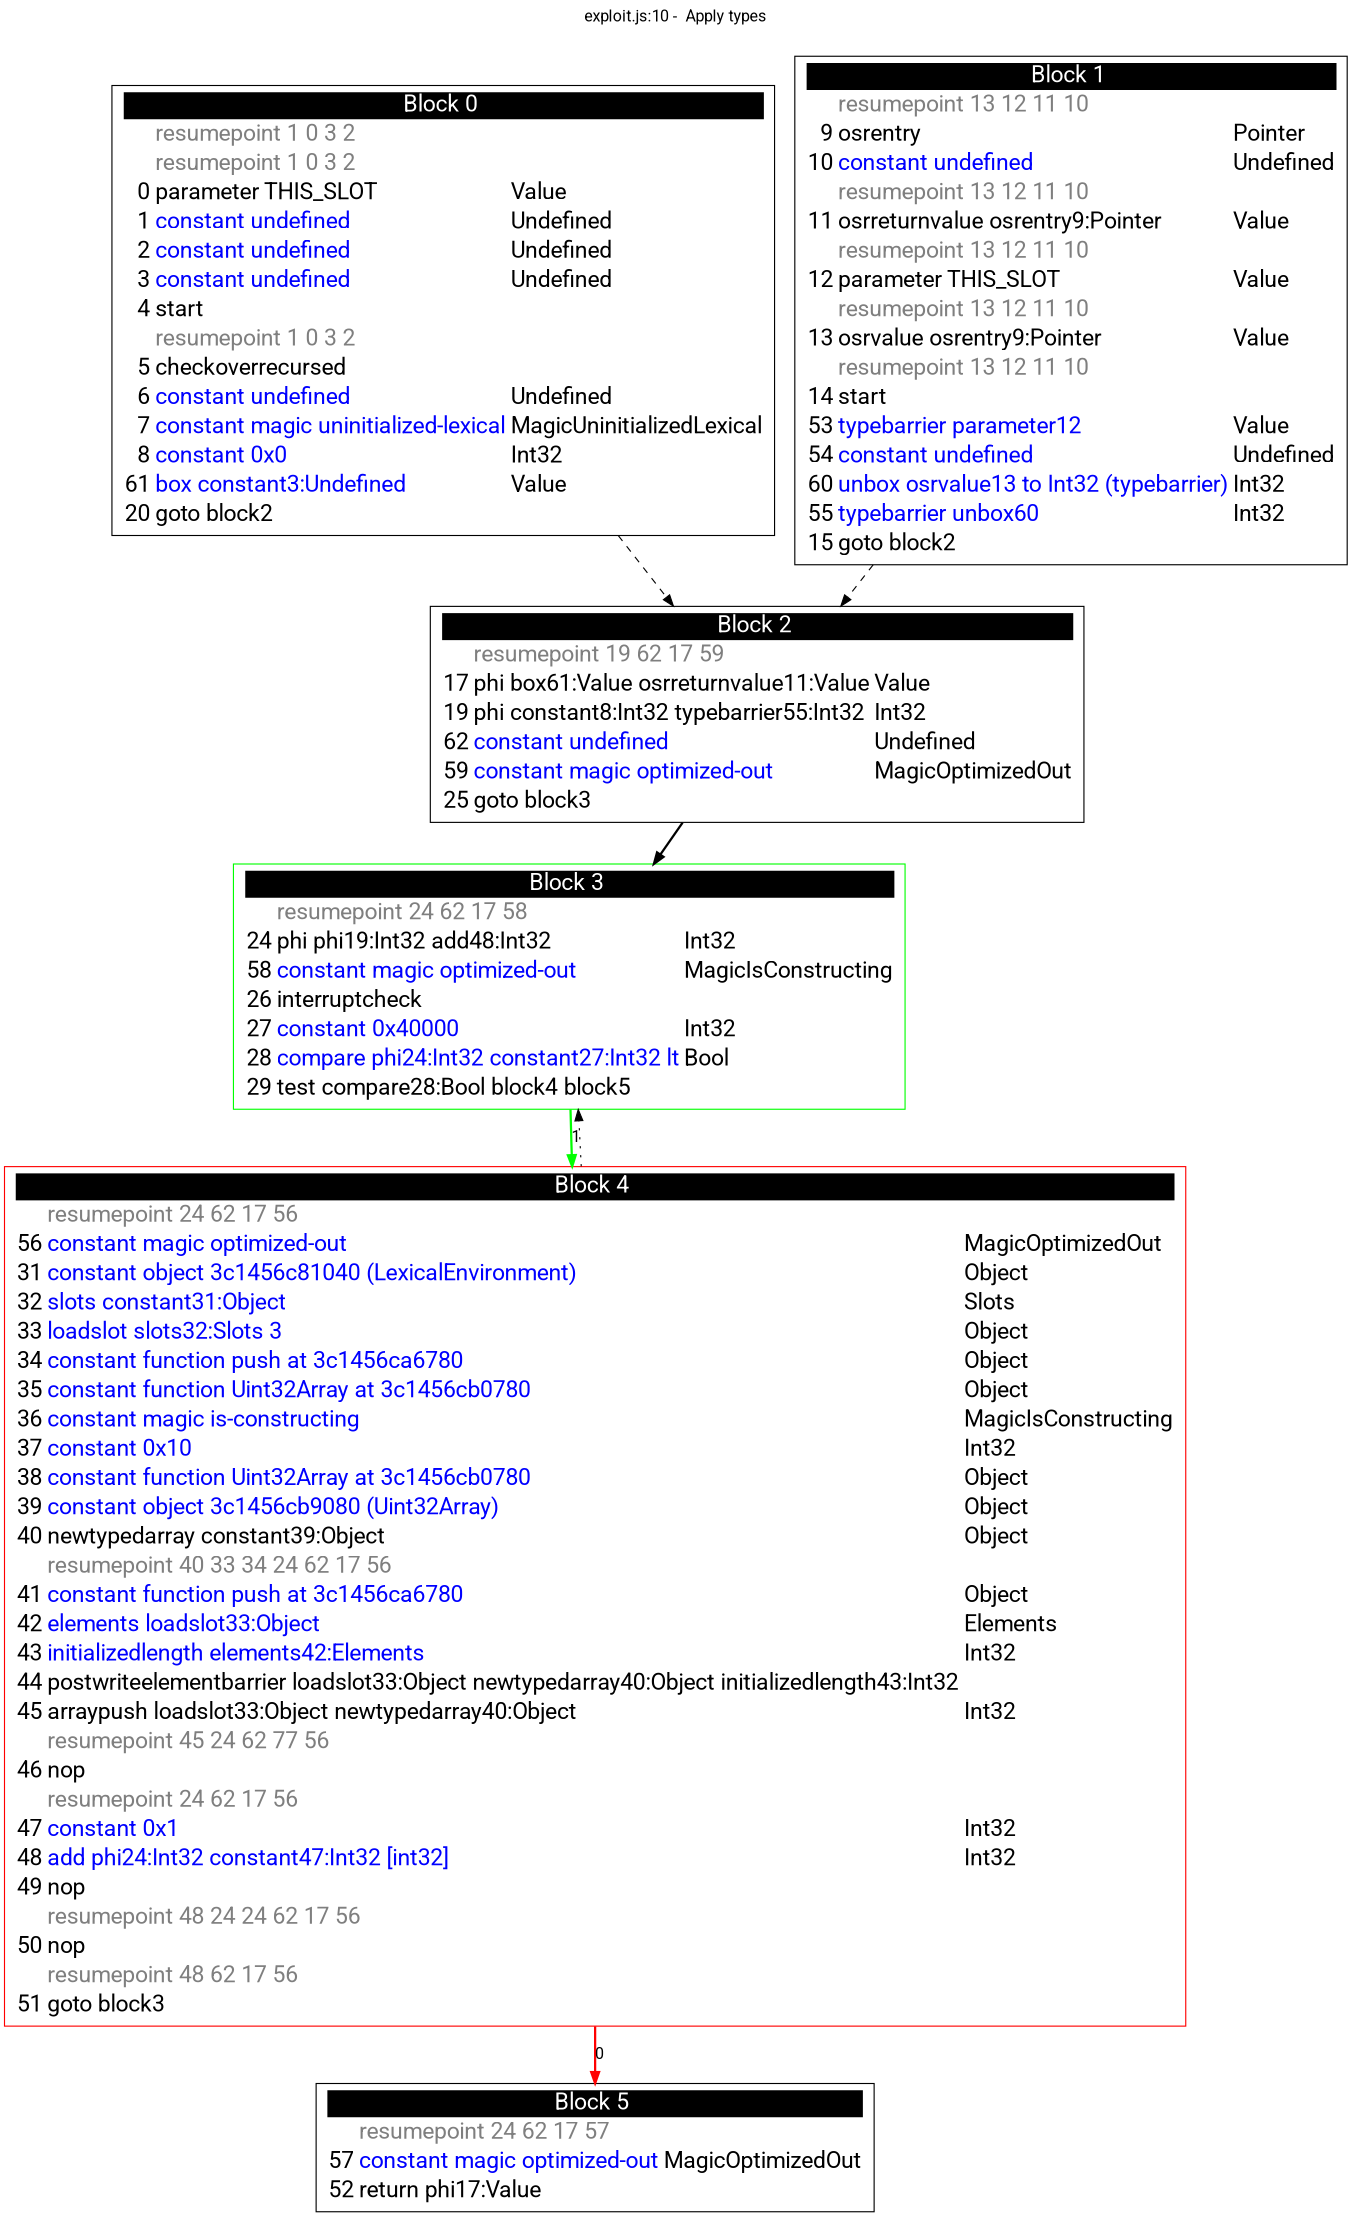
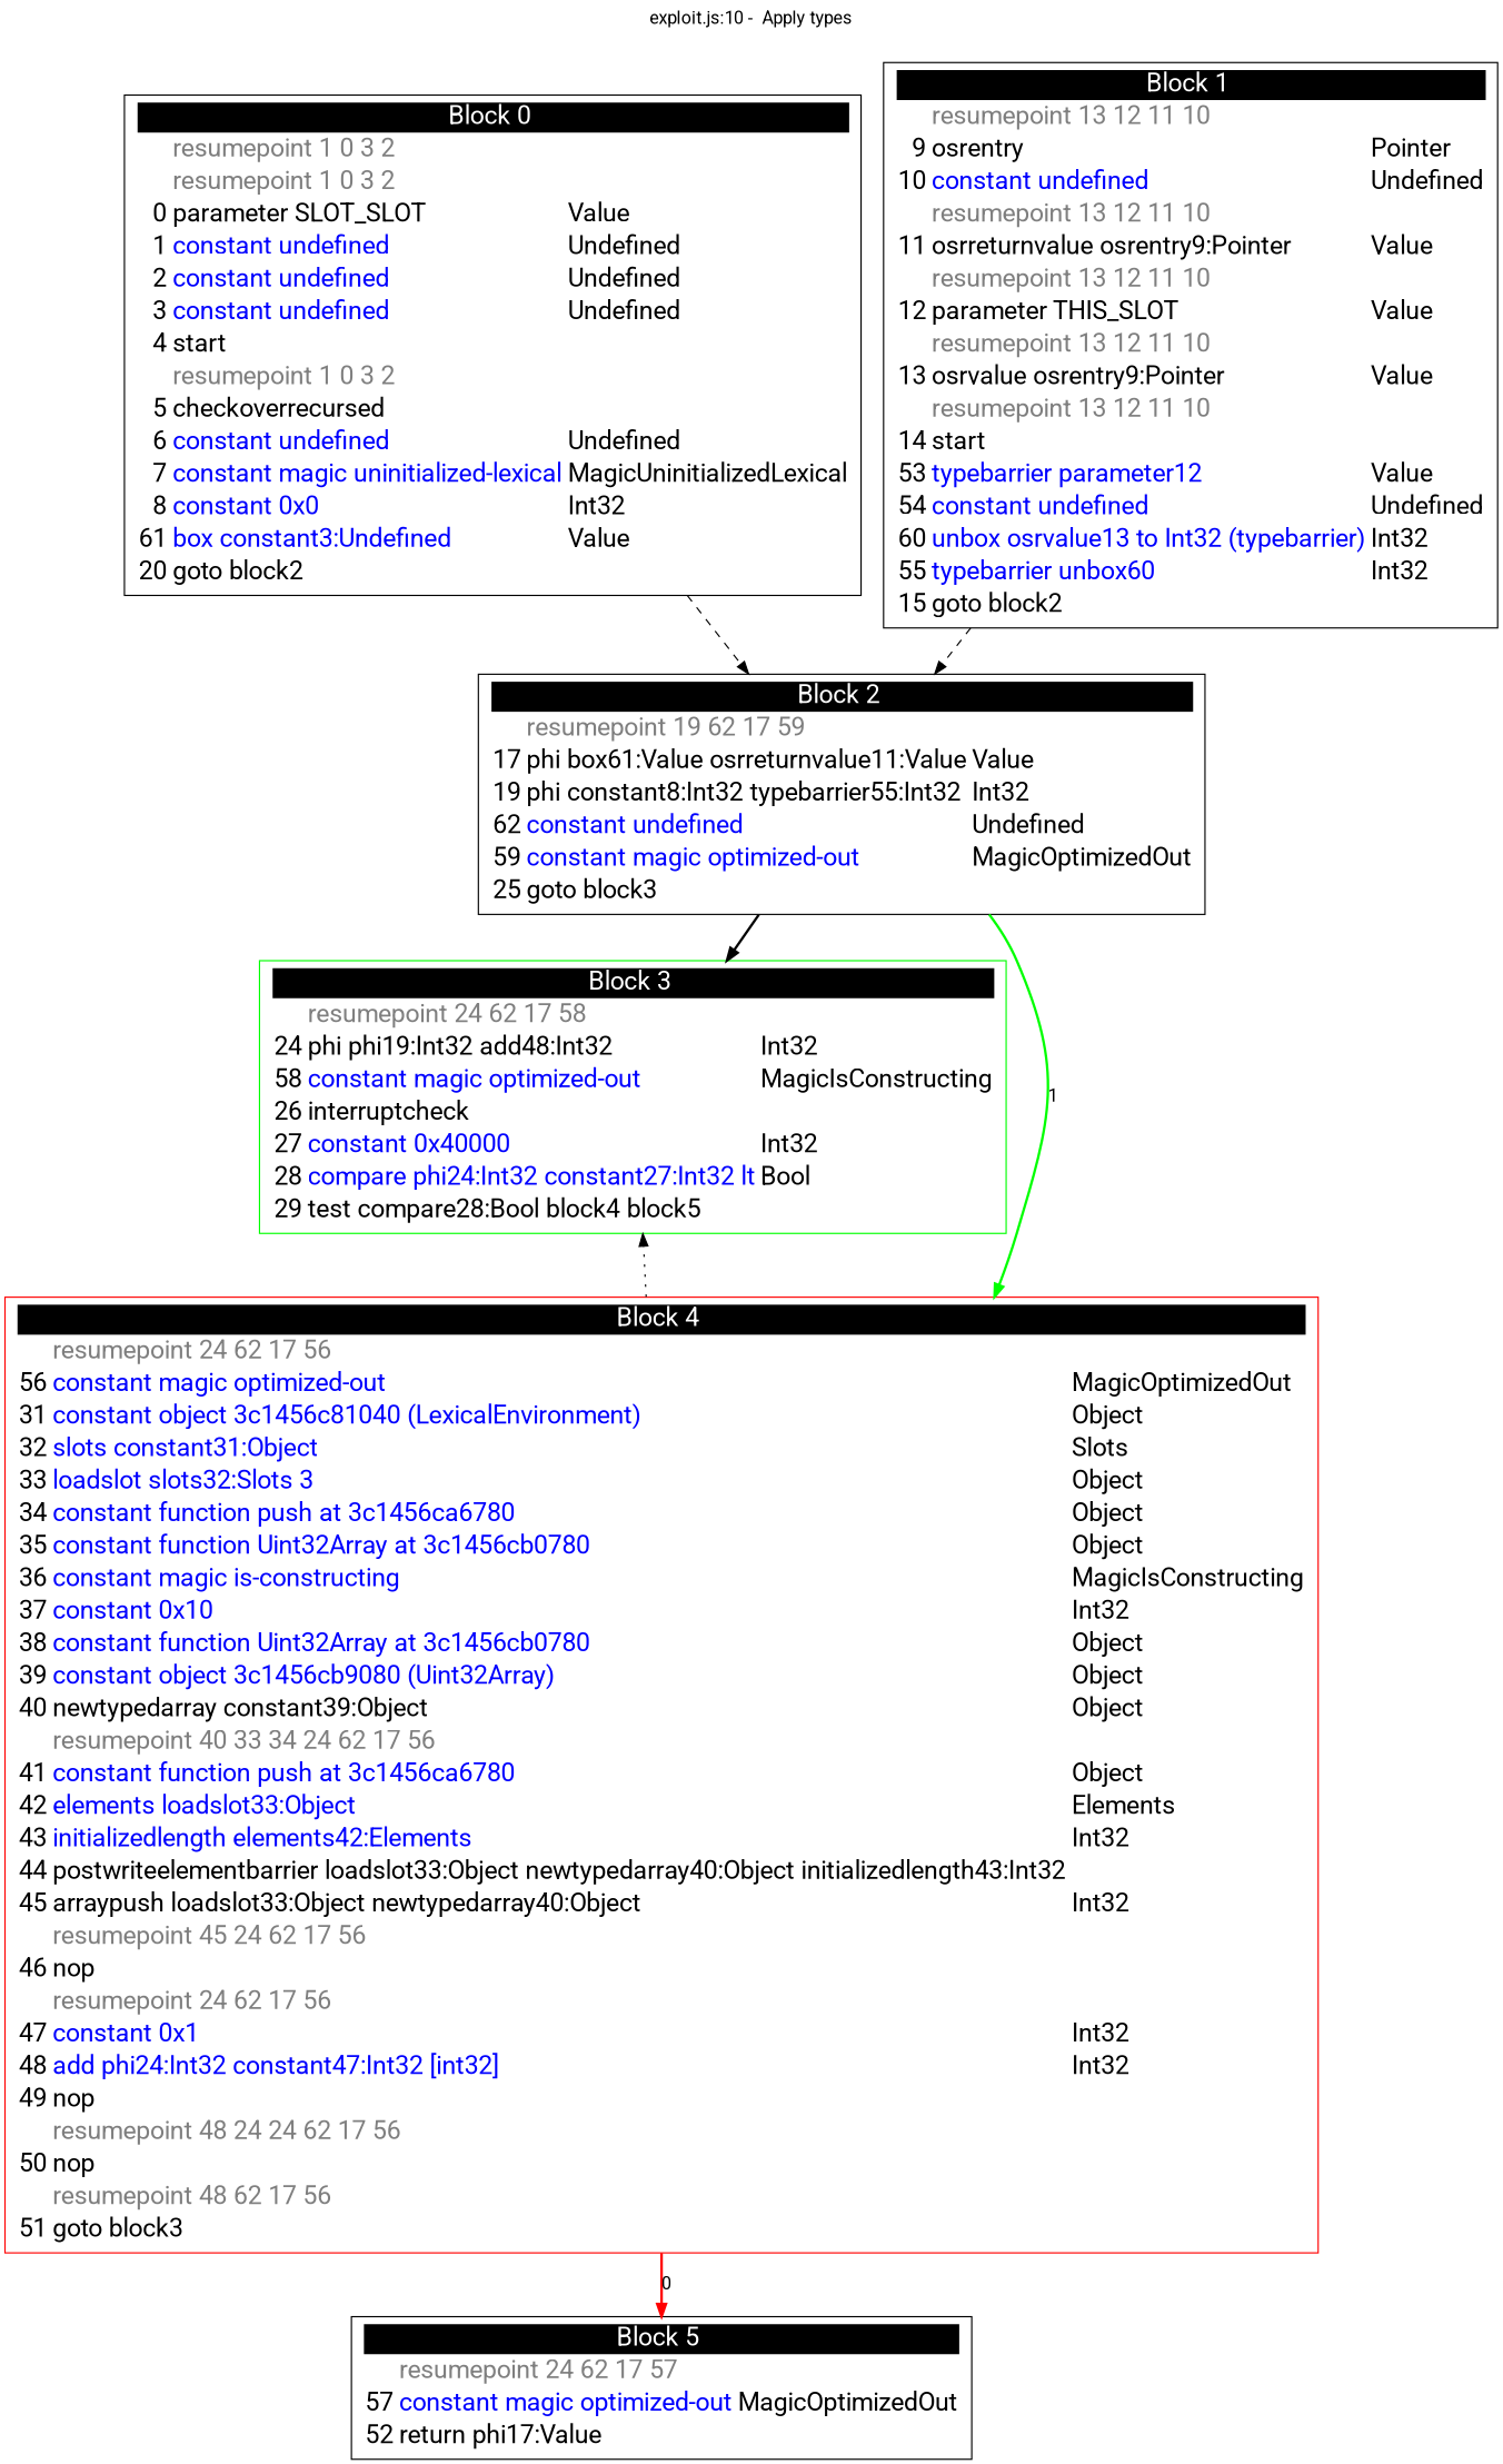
  digraph {
    fontname=Roboto
    label="exploit.js:10 -  Apply types"
    labelfontsize=30
    labelloc=t
    rankdir=TB
    splines=true
    node [fontname=Roboto fontsize=20 shape=box]
    edge [fontname=Roboto style=bold]
-   n1 [label=<<table border="0" cellborder="0" cellpadding="1"><tr><td align="center" bgcolor="black" colspan="3"><font color="white">Block 0 </font></td></tr><tr><td align="left"></td><td align="left"><font color="grey50">resumepoint 1 0 3 2 </font></td><td></td></tr><tr><td align="left"></td><td align="left"><font color="grey50">resumepoint 1 0 3 2 </font></td><td></td></tr><tr><td align="right" port="i0">0</td><td align="left">parameter THIS_SLOT</td><td align="left">Value</td></tr><tr><td align="right" port="i1">1</td><td align="left"><font color="blue">constant undefined</font></td><td align="left">Undefined</td></tr><tr><td align="right" port="i2">2</td><td align="left"><font color="blue">constant undefined</font></td><td align="left">Undefined</td></tr><tr><td align="right" port="i3">3</td><td align="left"><font color="blue">constant undefined</font></td><td align="left">Undefined</td></tr><tr><td align="right" port="i4">4</td><td align="left">start</td></tr><tr><td align="left"></td><td align="left"><font color="grey50">resumepoint 1 0 3 2 </font></td><td></td></tr><tr><td align="right" port="i5">5</td><td align="left">checkoverrecursed</td></tr><tr><td align="right" port="i6">6</td><td align="left"><font color="blue">constant undefined</font></td><td align="left">Undefined</td></tr><tr><td align="right" port="i7">7</td><td align="left"><font color="blue">constant magic uninitialized-lexical</font></td><td align="left">MagicUninitializedLexical</td></tr><tr><td align="right" port="i8">8</td><td align="left"><font color="blue">constant 0x0</font></td><td align="left">Int32</td></tr><tr><td align="right" port="i61">61</td><td align="left"><font color="blue">box constant3:Undefined</font></td><td align="left">Value</td></tr><tr><td align="right" port="i20">20</td><td align="left">goto block2</td></tr></table>>]
+   n1 [label=<<table border="0" cellborder="0" cellpadding="1"><tr><td align="center" bgcolor="black" colspan="3"><font color="white">Block 0 </font></td></tr><tr><td align="left"></td><td align="left"><font color="grey50">resumepoint 1 0 3 2 </font></td><td></td></tr><tr><td align="left"></td><td align="left"><font color="grey50">resumepoint 1 0 3 2 </font></td><td></td></tr><tr><td align="right" port="i0">0</td><td align="left">parameter SLOT_SLOT</td><td align="left">Value</td></tr><tr><td align="right" port="i1">1</td><td align="left"><font color="blue">constant undefined</font></td><td align="left">Undefined</td></tr><tr><td align="right" port="i2">2</td><td align="left"><font color="blue">constant undefined</font></td><td align="left">Undefined</td></tr><tr><td align="right" port="i3">3</td><td align="left"><font color="blue">constant undefined</font></td><td align="left">Undefined</td></tr><tr><td align="right" port="i4">4</td><td align="left">start</td></tr><tr><td align="left"></td><td align="left"><font color="grey50">resumepoint 1 0 3 2 </font></td><td></td></tr><tr><td align="right" port="i5">5</td><td align="left">checkoverrecursed</td></tr><tr><td align="right" port="i6">6</td><td align="left"><font color="blue">constant undefined</font></td><td align="left">Undefined</td></tr><tr><td align="right" port="i7">7</td><td align="left"><font color="blue">constant magic uninitialized-lexical</font></td><td align="left">MagicUninitializedLexical</td></tr><tr><td align="right" port="i8">8</td><td align="left"><font color="blue">constant 0x0</font></td><td align="left">Int32</td></tr><tr><td align="right" port="i61">61</td><td align="left"><font color="blue">box constant3:Undefined</font></td><td align="left">Value</td></tr><tr><td align="right" port="i20">20</td><td align="left">goto block2</td></tr></table>>]
    n2 [label=<<table border="0" cellborder="0" cellpadding="1"><tr><td align="center" bgcolor="black" colspan="3"><font color="white">Block 2 </font></td></tr><tr><td align="left"></td><td align="left"><font color="grey50">resumepoint 19 62 17 59 </font></td><td></td></tr><tr><td align="right" port="i17">17</td><td align="left">phi box61:Value osrreturnvalue11:Value</td><td align="left">Value</td></tr><tr><td align="right" port="i19">19</td><td align="left">phi constant8:Int32 typebarrier55:Int32</td><td align="left">Int32</td></tr><tr><td align="right" port="i62">62</td><td align="left"><font color="blue">constant undefined</font></td><td align="left">Undefined</td></tr><tr><td align="right" port="i59">59</td><td align="left"><font color="blue">constant magic optimized-out</font></td><td align="left">MagicOptimizedOut</td></tr><tr><td align="right" port="i25">25</td><td align="left">goto block3</td></tr></table>>]
    n3 [color=green label=<<table border="0" cellborder="0" cellpadding="1"><tr><td align="center" bgcolor="black" colspan="3"><font color="white">Block 3 </font></td></tr><tr><td align="left"></td><td align="left"><font color="grey50">resumepoint 24 62 17 58 </font></td><td></td></tr><tr><td align="right" port="i24">24</td><td align="left">phi phi19:Int32 add48:Int32</td><td align="left">Int32</td></tr><tr><td align="right" port="i58">58</td><td align="left"><font color="blue">constant magic optimized-out</font></td><td align="left">MagicIsConstructing</td></tr><tr><td align="right" port="i26">26</td><td align="left">interruptcheck</td></tr><tr><td align="right" port="i27">27</td><td align="left"><font color="blue">constant 0x40000</font></td><td align="left">Int32</td></tr><tr><td align="right" port="i28">28</td><td align="left"><font color="blue">compare phi24:Int32 constant27:Int32 lt</font></td><td align="left">Bool</td></tr><tr><td align="right" port="i29">29</td><td align="left">test compare28:Bool block4 block5</td></tr></table>>]
    n4 [label=<<table border="0" cellborder="0" cellpadding="1"><tr><td align="center" bgcolor="black" colspan="3"><font color="white">Block 1 </font></td></tr><tr><td align="left"></td><td align="left"><font color="grey50">resumepoint 13 12 11 10 </font></td><td></td></tr><tr><td align="right" port="i9">9</td><td align="left">osrentry</td><td align="left">Pointer</td></tr><tr><td align="right" port="i10">10</td><td align="left"><font color="blue">constant undefined</font></td><td align="left">Undefined</td></tr><tr><td align="left"></td><td align="left"><font color="grey50">resumepoint 13 12 11 10 </font></td><td></td></tr><tr><td align="right" port="i11">11</td><td align="left">osrreturnvalue osrentry9:Pointer</td><td align="left">Value</td></tr><tr><td align="left"></td><td align="left"><font color="grey50">resumepoint 13 12 11 10 </font></td><td></td></tr><tr><td align="right" port="i12">12</td><td align="left">parameter THIS_SLOT</td><td align="left">Value</td></tr><tr><td align="left"></td><td align="left"><font color="grey50">resumepoint 13 12 11 10 </font></td><td></td></tr><tr><td align="right" port="i13">13</td><td align="left">osrvalue osrentry9:Pointer</td><td align="left">Value</td></tr><tr><td align="left"></td><td align="left"><font color="grey50">resumepoint 13 12 11 10 </font></td><td></td></tr><tr><td align="right" port="i14">14</td><td align="left">start</td></tr><tr><td align="right" port="i53">53</td><td align="left"><font color="blue">typebarrier parameter12</font></td><td align="left">Value</td></tr><tr><td align="right" port="i54">54</td><td align="left"><font color="blue">constant undefined</font></td><td align="left">Undefined</td></tr><tr><td align="right" port="i60">60</td><td align="left"><font color="blue">unbox osrvalue13 to Int32 (typebarrier)</font></td><td align="left">Int32</td></tr><tr><td align="right" port="i55">55</td><td align="left"><font color="blue">typebarrier unbox60</font></td><td align="left">Int32</td></tr><tr><td align="right" port="i15">15</td><td align="left">goto block2</td></tr></table>>]
-   n5 [color=red label=<<table border="0" cellborder="0" cellpadding="1"><tr><td align="center" bgcolor="black" colspan="3"><font color="white">Block 4 </font></td></tr><tr><td align="left"></td><td align="left"><font color="grey50">resumepoint 24 62 17 56 </font></td><td></td></tr><tr><td align="right" port="i56">56</td><td align="left"><font color="blue">constant magic optimized-out</font></td><td align="left">MagicOptimizedOut</td></tr><tr><td align="right" port="i31">31</td><td align="left"><font color="blue">constant object 3c1456c81040 (LexicalEnvironment)</font></td><td align="left">Object</td></tr><tr><td align="right" port="i32">32</td><td align="left"><font color="blue">slots constant31:Object</font></td><td align="left">Slots</td></tr><tr><td align="right" port="i33">33</td><td align="left"><font color="blue">loadslot slots32:Slots 3</font></td><td align="left">Object</td></tr><tr><td align="right" port="i34">34</td><td align="left"><font color="blue">constant function push at 3c1456ca6780</font></td><td align="left">Object</td></tr><tr><td align="right" port="i35">35</td><td align="left"><font color="blue">constant function Uint32Array at 3c1456cb0780</font></td><td align="left">Object</td></tr><tr><td align="right" port="i36">36</td><td align="left"><font color="blue">constant magic is-constructing</font></td><td align="left">MagicIsConstructing</td></tr><tr><td align="right" port="i37">37</td><td align="left"><font color="blue">constant 0x10</font></td><td align="left">Int32</td></tr><tr><td align="right" port="i38">38</td><td align="left"><font color="blue">constant function Uint32Array at 3c1456cb0780</font></td><td align="left">Object</td></tr><tr><td align="right" port="i39">39</td><td align="left"><font color="blue">constant object 3c1456cb9080 (Uint32Array)</font></td><td align="left">Object</td></tr><tr><td align="right" port="i40">40</td><td align="left">newtypedarray constant39:Object</td><td align="left">Object</td></tr><tr><td align="left"></td><td align="left"><font color="grey50">resumepoint 40 33 34 24 62 17 56 </font></td><td></td></tr><tr><td align="right" port="i41">41</td><td align="left"><font color="blue">constant function push at 3c1456ca6780</font></td><td align="left">Object</td></tr><tr><td align="right" port="i42">42</td><td align="left"><font color="blue">elements loadslot33:Object</font></td><td align="left">Elements</td></tr><tr><td align="right" port="i43">43</td><td align="left"><font color="blue">initializedlength elements42:Elements</font></td><td align="left">Int32</td></tr><tr><td align="right" port="i44">44</td><td align="left">postwriteelementbarrier loadslot33:Object newtypedarray40:Object initializedlength43:Int32</td></tr><tr><td align="right" port="i45">45</td><td align="left">arraypush loadslot33:Object newtypedarray40:Object</td><td align="left">Int32</td></tr><tr><td align="left"></td><td align="left"><font color="grey50">resumepoint 45 24 62 77 56 </font></td><td></td></tr><tr><td align="right" port="i46">46</td><td align="left">nop</td></tr><tr><td align="left"></td><td align="left"><font color="grey50">resumepoint 24 62 17 56 </font></td><td></td></tr><tr><td align="right" port="i47">47</td><td align="left"><font color="blue">constant 0x1</font></td><td align="left">Int32</td></tr><tr><td align="right" port="i48">48</td><td align="left"><font color="blue">add phi24:Int32 constant47:Int32 [int32]</font></td><td align="left">Int32</td></tr><tr><td align="right" port="i49">49</td><td align="left">nop</td></tr><tr><td align="left"></td><td align="left"><font color="grey50">resumepoint 48 24 24 62 17 56 </font></td><td></td></tr><tr><td align="right" port="i50">50</td><td align="left">nop</td></tr><tr><td align="left"></td><td align="left"><font color="grey50">resumepoint 48 62 17 56 </font></td><td></td></tr><tr><td align="right" port="i51">51</td><td align="left">goto block3</td></tr></table>>]
+   n5 [color=red label=<<table border="0" cellborder="0" cellpadding="1"><tr><td align="center" bgcolor="black" colspan="3"><font color="white">Block 4 </font></td></tr><tr><td align="left"></td><td align="left"><font color="grey50">resumepoint 24 62 17 56 </font></td><td></td></tr><tr><td align="right" port="i56">56</td><td align="left"><font color="blue">constant magic optimized-out</font></td><td align="left">MagicOptimizedOut</td></tr><tr><td align="right" port="i31">31</td><td align="left"><font color="blue">constant object 3c1456c81040 (LexicalEnvironment)</font></td><td align="left">Object</td></tr><tr><td align="right" port="i32">32</td><td align="left"><font color="blue">slots constant31:Object</font></td><td align="left">Slots</td></tr><tr><td align="right" port="i33">33</td><td align="left"><font color="blue">loadslot slots32:Slots 3</font></td><td align="left">Object</td></tr><tr><td align="right" port="i34">34</td><td align="left"><font color="blue">constant function push at 3c1456ca6780</font></td><td align="left">Object</td></tr><tr><td align="right" port="i35">35</td><td align="left"><font color="blue">constant function Uint32Array at 3c1456cb0780</font></td><td align="left">Object</td></tr><tr><td align="right" port="i36">36</td><td align="left"><font color="blue">constant magic is-constructing</font></td><td align="left">MagicIsConstructing</td></tr><tr><td align="right" port="i37">37</td><td align="left"><font color="blue">constant 0x10</font></td><td align="left">Int32</td></tr><tr><td align="right" port="i38">38</td><td align="left"><font color="blue">constant function Uint32Array at 3c1456cb0780</font></td><td align="left">Object</td></tr><tr><td align="right" port="i39">39</td><td align="left"><font color="blue">constant object 3c1456cb9080 (Uint32Array)</font></td><td align="left">Object</td></tr><tr><td align="right" port="i40">40</td><td align="left">newtypedarray constant39:Object</td><td align="left">Object</td></tr><tr><td align="left"></td><td align="left"><font color="grey50">resumepoint 40 33 34 24 62 17 56 </font></td><td></td></tr><tr><td align="right" port="i41">41</td><td align="left"><font color="blue">constant function push at 3c1456ca6780</font></td><td align="left">Object</td></tr><tr><td align="right" port="i42">42</td><td align="left"><font color="blue">elements loadslot33:Object</font></td><td align="left">Elements</td></tr><tr><td align="right" port="i43">43</td><td align="left"><font color="blue">initializedlength elements42:Elements</font></td><td align="left">Int32</td></tr><tr><td align="right" port="i44">44</td><td align="left">postwriteelementbarrier loadslot33:Object newtypedarray40:Object initializedlength43:Int32</td></tr><tr><td align="right" port="i45">45</td><td align="left">arraypush loadslot33:Object newtypedarray40:Object</td><td align="left">Int32</td></tr><tr><td align="left"></td><td align="left"><font color="grey50">resumepoint 45 24 62 17 56 </font></td><td></td></tr><tr><td align="right" port="i46">46</td><td align="left">nop</td></tr><tr><td align="left"></td><td align="left"><font color="grey50">resumepoint 24 62 17 56 </font></td><td></td></tr><tr><td align="right" port="i47">47</td><td align="left"><font color="blue">constant 0x1</font></td><td align="left">Int32</td></tr><tr><td align="right" port="i48">48</td><td align="left"><font color="blue">add phi24:Int32 constant47:Int32 [int32]</font></td><td align="left">Int32</td></tr><tr><td align="right" port="i49">49</td><td align="left">nop</td></tr><tr><td align="left"></td><td align="left"><font color="grey50">resumepoint 48 24 24 62 17 56 </font></td><td></td></tr><tr><td align="right" port="i50">50</td><td align="left">nop</td></tr><tr><td align="left"></td><td align="left"><font color="grey50">resumepoint 48 62 17 56 </font></td><td></td></tr><tr><td align="right" port="i51">51</td><td align="left">goto block3</td></tr></table>>]
    n6 [label=<<table border="0" cellborder="0" cellpadding="1"><tr><td align="center" bgcolor="black" colspan="3"><font color="white">Block 5 </font></td></tr><tr><td align="left"></td><td align="left"><font color="grey50">resumepoint 24 62 17 57 </font></td><td></td></tr><tr><td align="right" port="i57">57</td><td align="left"><font color="blue">constant magic optimized-out</font></td><td align="left">MagicOptimizedOut</td></tr><tr><td align="right" port="i52">52</td><td align="left">return phi17:Value</td></tr></table>>]
    n1 -> n2 [style=dashed]
    n2 -> n3
-   n3 -> n5 [color=green label=1]
+   n2 -> n5 [color=green label=1]
    n4 -> n2 [style=dashed]
    n5 -> n3 [style=dotted]
    n5 -> n6 [color=red label=0]
  }
